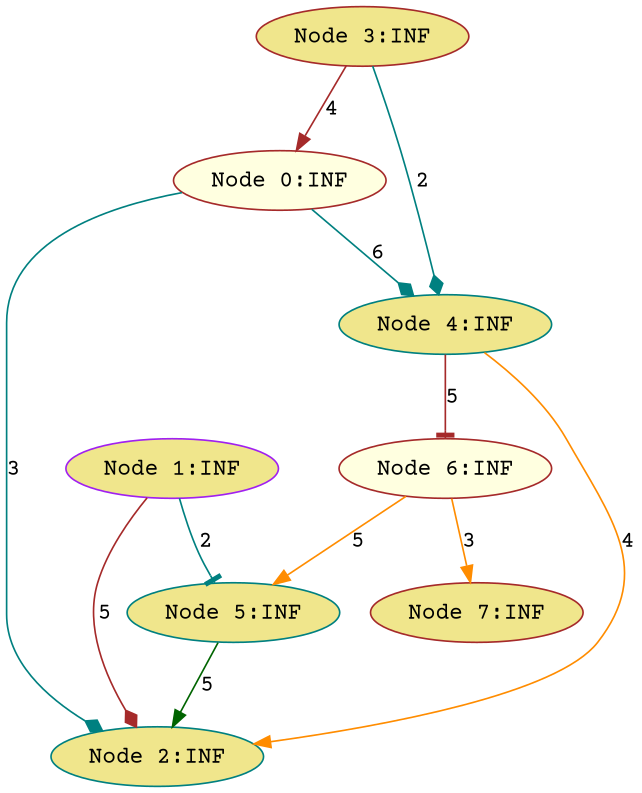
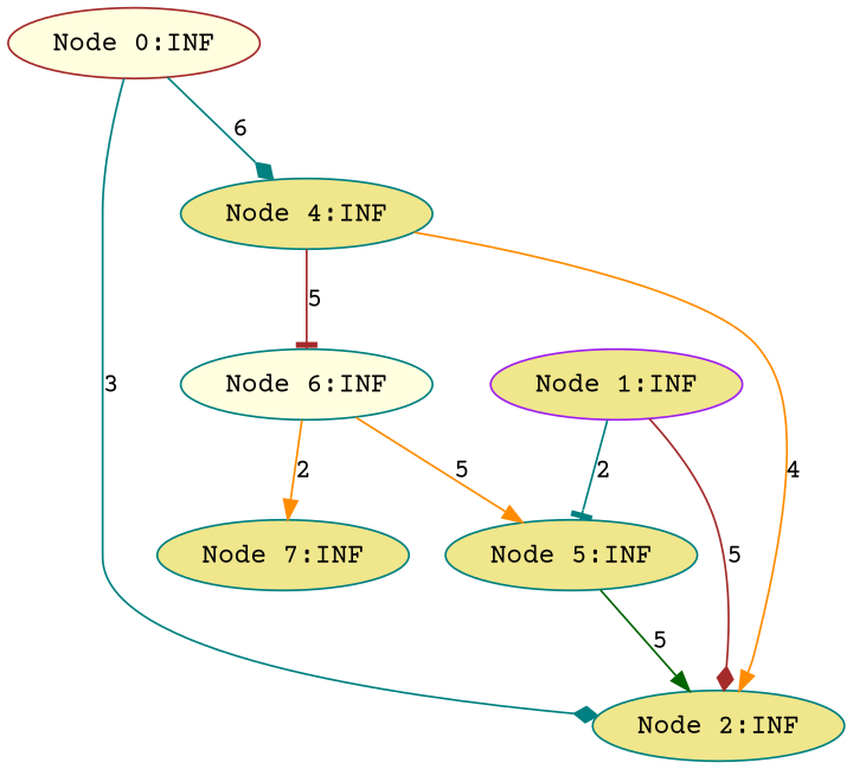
  digraph {
    fontname="Courier Prime"
    node [color=teal fillcolor=khaki fontname="Courier Prime" style=filled]
    edge [arrowhead=normal color=teal fontname="Courier Prime"]
    "Node 0:INF" [color=brown fillcolor=lightyellow]
    "Node 2:INF"
    "Node 4:INF"
-   "Node 6:INF" [color=brown fillcolor=lightyellow]
+   "Node 6:INF" [fillcolor=lightyellow]
    "Node 5:INF"
-   "Node 7:INF" [color=brown]
+   "Node 7:INF"
    "Node 1:INF" [color=purple]
-   "Node 3:INF" [color=brown]
    "Node 0:INF" -> "Node 2:INF" [arrowhead=diamond label=3]
    "Node 0:INF" -> "Node 4:INF" [arrowhead=diamond label=6]
    "Node 4:INF" -> "Node 2:INF" [color=darkorange label=4]
    "Node 4:INF" -> "Node 6:INF" [arrowhead=tee color=brown label=5]
    "Node 6:INF" -> "Node 5:INF" [color=darkorange label=5]
-   "Node 6:INF" -> "Node 7:INF" [color=darkorange label=3]
+   "Node 6:INF" -> "Node 7:INF" [color=darkorange label=2]
    "Node 5:INF" -> "Node 2:INF" [color=darkgreen label=5]
    "Node 1:INF" -> "Node 2:INF" [arrowhead=diamond color=brown label=5]
    "Node 1:INF" -> "Node 5:INF" [arrowhead=tee label=2]
-   "Node 3:INF" -> "Node 0:INF" [color=brown label=4]
-   "Node 3:INF" -> "Node 4:INF" [arrowhead=diamond label=2]
  }
